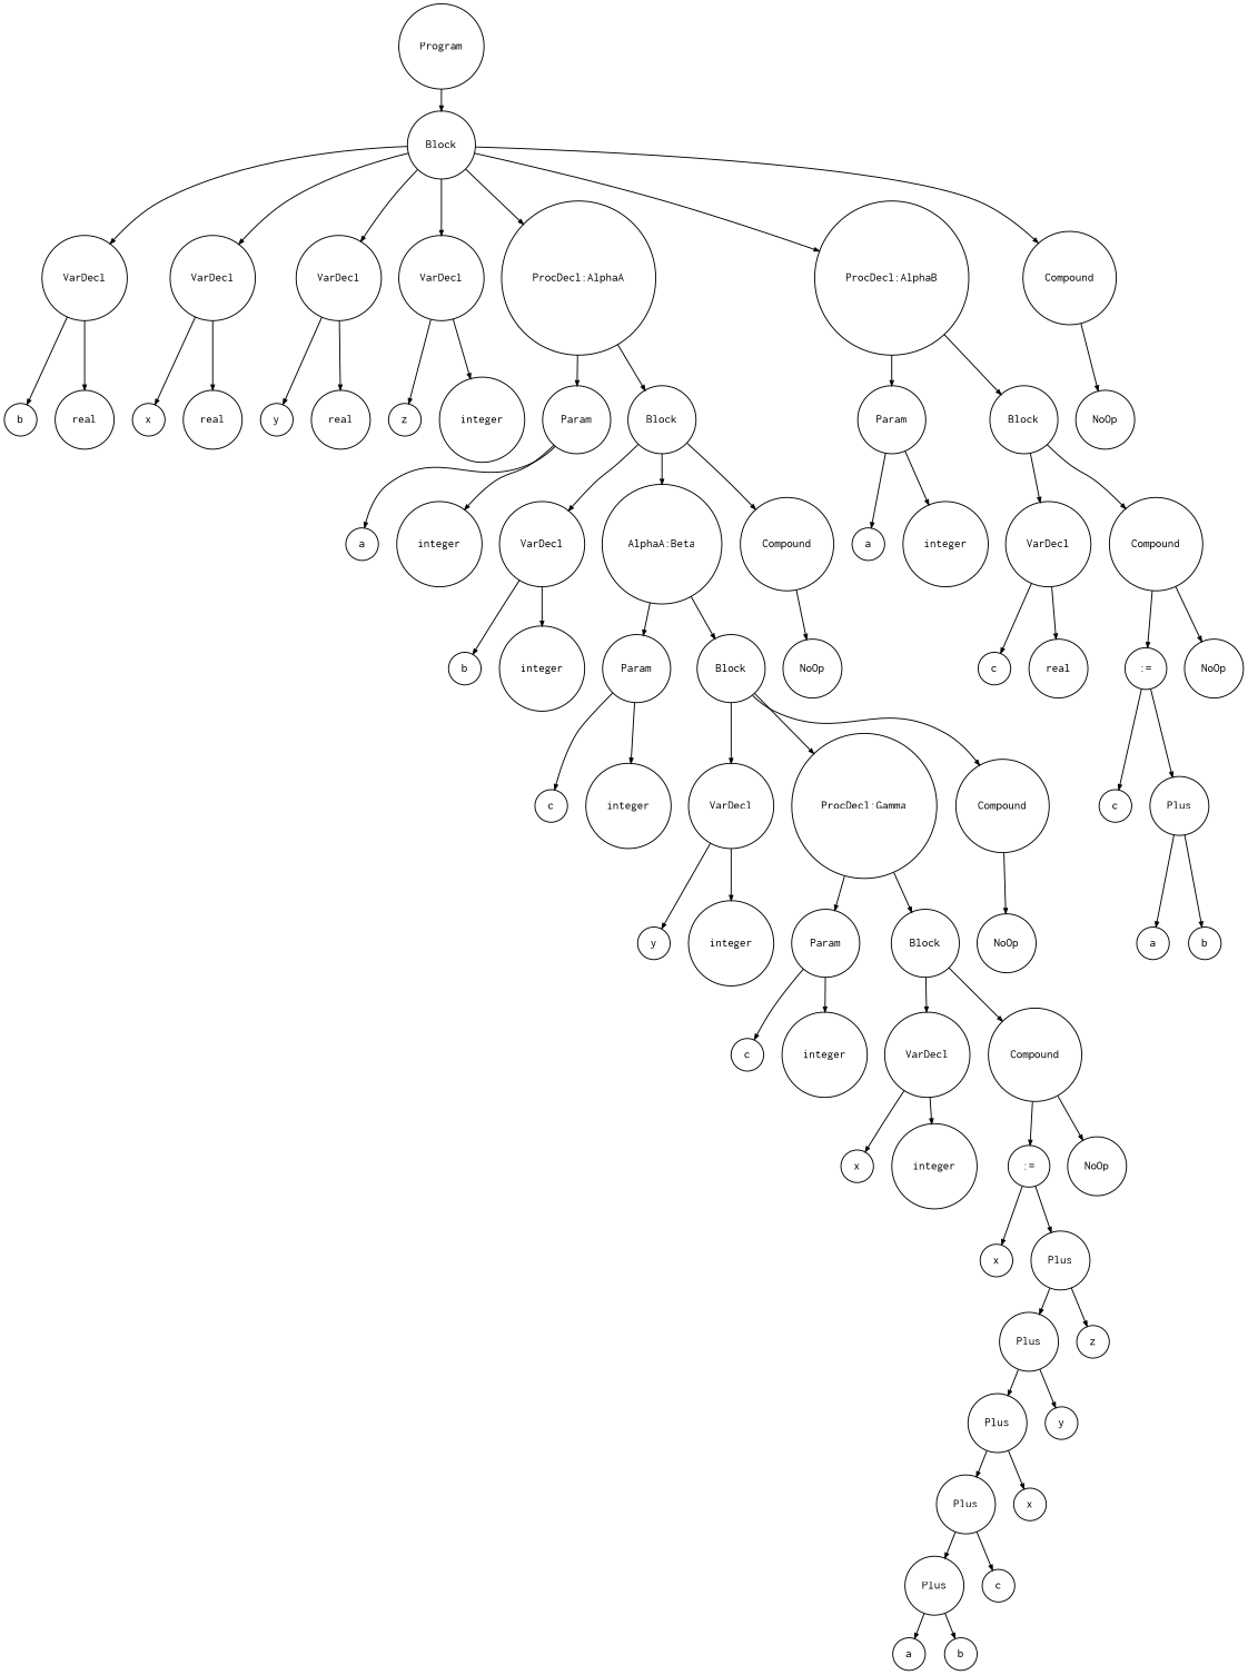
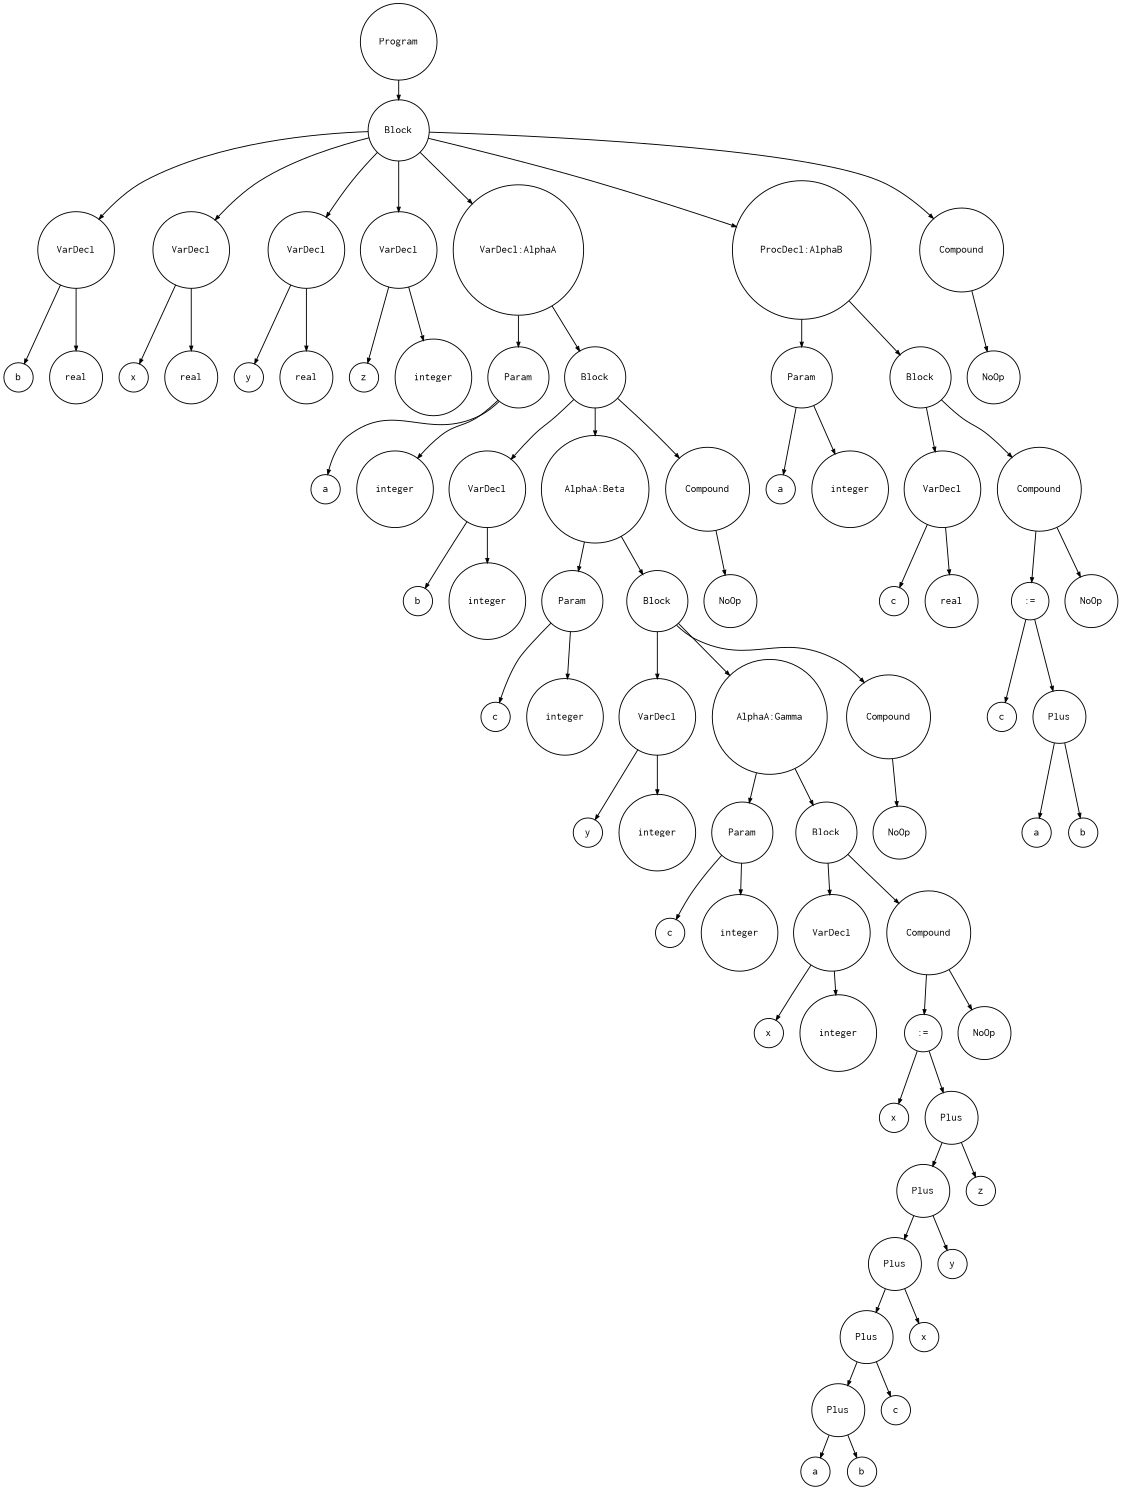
  digraph {
    ranksep=.3
    node [fontname=Courier fontsize=12 shape=circle]
    edge [arrowsize=.5]
    n1 [height=.1 label=Program]
    n2 [height=.1 label=Block]
    n3 [height=.1 label=VarDecl]
    n4 [height=.1 label=VarDecl]
    n5 [height=.1 label=VarDecl]
    n6 [height=.1 label=VarDecl]
-   n7 [height=.1 label="ProcDecl:AlphaA"]
+   n7 [height=.1 label="VarDecl:AlphaA"]
    n8 [height=.1 label="ProcDecl:AlphaB"]
    n9 [height=.1 label=Compound]
    n10 [height=.1 label=b]
    n11 [height=.1 label=real]
    n12 [height=.1 label=x]
    n13 [height=.1 label=real]
    n14 [height=.1 label=y]
    n15 [height=.1 label=real]
    n16 [height=.1 label=z]
    n17 [height=.1 label=integer]
    n18 [height=.1 label=Param]
    n19 [height=.1 label=Block]
    n20 [height=.1 label=Param]
    n21 [height=.1 label=Block]
    n22 [height=.1 label=NoOp]
    n23 [height=.1 label=a]
    n24 [height=.1 label=integer]
    n25 [height=.1 label=VarDecl]
    n26 [height=.1 label="AlphaA:Beta"]
    n27 [height=.1 label=Compound]
    n28 [height=.1 label=b]
    n29 [height=.1 label=integer]
    n30 [height=.1 label=Param]
    n31 [height=.1 label=Block]
    n32 [height=.1 label=NoOp]
    n33 [height=.1 label=c]
    n34 [height=.1 label=integer]
    n35 [height=.1 label=VarDecl]
-   n36 [height=.1 label="ProcDecl:Gamma"]
+   n36 [height=.1 label="AlphaA:Gamma"]
    n37 [height=.1 label=Compound]
    n38 [height=.1 label=y]
    n39 [height=.1 label=integer]
    n40 [height=.1 label=Param]
    n41 [height=.1 label=Block]
    n42 [height=.1 label=NoOp]
    n43 [height=.1 label=c]
    n44 [height=.1 label=integer]
    n45 [height=.1 label=VarDecl]
    n46 [height=.1 label=Compound]
    n47 [height=.1 label=x]
    n48 [height=.1 label=integer]
    n49 [height=.1 label=":="]
    n50 [height=.1 label=NoOp]
    n51 [height=.1 label=x]
    n52 [height=.1 label=Plus]
    n53 [height=.1 label=Plus]
    n54 [height=.1 label=z]
    n55 [height=.1 label=Plus]
    n56 [height=.1 label=y]
    n57 [height=.1 label=Plus]
    n58 [height=.1 label=x]
    n59 [height=.1 label=Plus]
    n60 [height=.1 label=c]
    n61 [height=.1 label=a]
    n62 [height=.1 label=b]
    n63 [height=.1 label=a]
    n64 [height=.1 label=integer]
    n65 [height=.1 label=VarDecl]
    n66 [height=.1 label=Compound]
    n67 [height=.1 label=c]
    n68 [height=.1 label=real]
    n69 [height=.1 label=":="]
    n70 [height=.1 label=NoOp]
    n71 [height=.1 label=c]
    n72 [height=.1 label=Plus]
    n73 [height=.1 label=a]
    n74 [height=.1 label=b]
    n1 -> n2
    n2 -> n3
    n2 -> n4
    n2 -> n5
    n2 -> n6
    n2 -> n7
    n2 -> n8
    n2 -> n9
    n3 -> n10
    n3 -> n11
    n4 -> n12
    n4 -> n13
    n5 -> n14
    n5 -> n15
    n6 -> n16
    n6 -> n17
    n7 -> n18
    n7 -> n19
    n8 -> n20
    n8 -> n21
    n9 -> n22
    n18 -> n23
    n18 -> n24
    n19 -> n25
    n19 -> n26
    n19 -> n27
    n20 -> n63
    n20 -> n64
    n21 -> n65
    n21 -> n66
    n25 -> n28
    n25 -> n29
    n26 -> n30
    n26 -> n31
    n27 -> n32
    n30 -> n33
    n30 -> n34
    n31 -> n35
    n31 -> n36
    n31 -> n37
    n35 -> n38
    n35 -> n39
    n36 -> n40
    n36 -> n41
    n37 -> n42
    n40 -> n43
    n40 -> n44
    n41 -> n45
    n41 -> n46
    n45 -> n47
    n45 -> n48
    n46 -> n49
    n46 -> n50
    n49 -> n51
    n49 -> n52
    n52 -> n53
    n52 -> n54
    n53 -> n55
    n53 -> n56
    n55 -> n57
    n55 -> n58
    n57 -> n59
    n57 -> n60
    n59 -> n61
    n59 -> n62
    n65 -> n67
    n65 -> n68
    n66 -> n69
    n66 -> n70
    n69 -> n71
    n69 -> n72
    n72 -> n73
    n72 -> n74
  }
